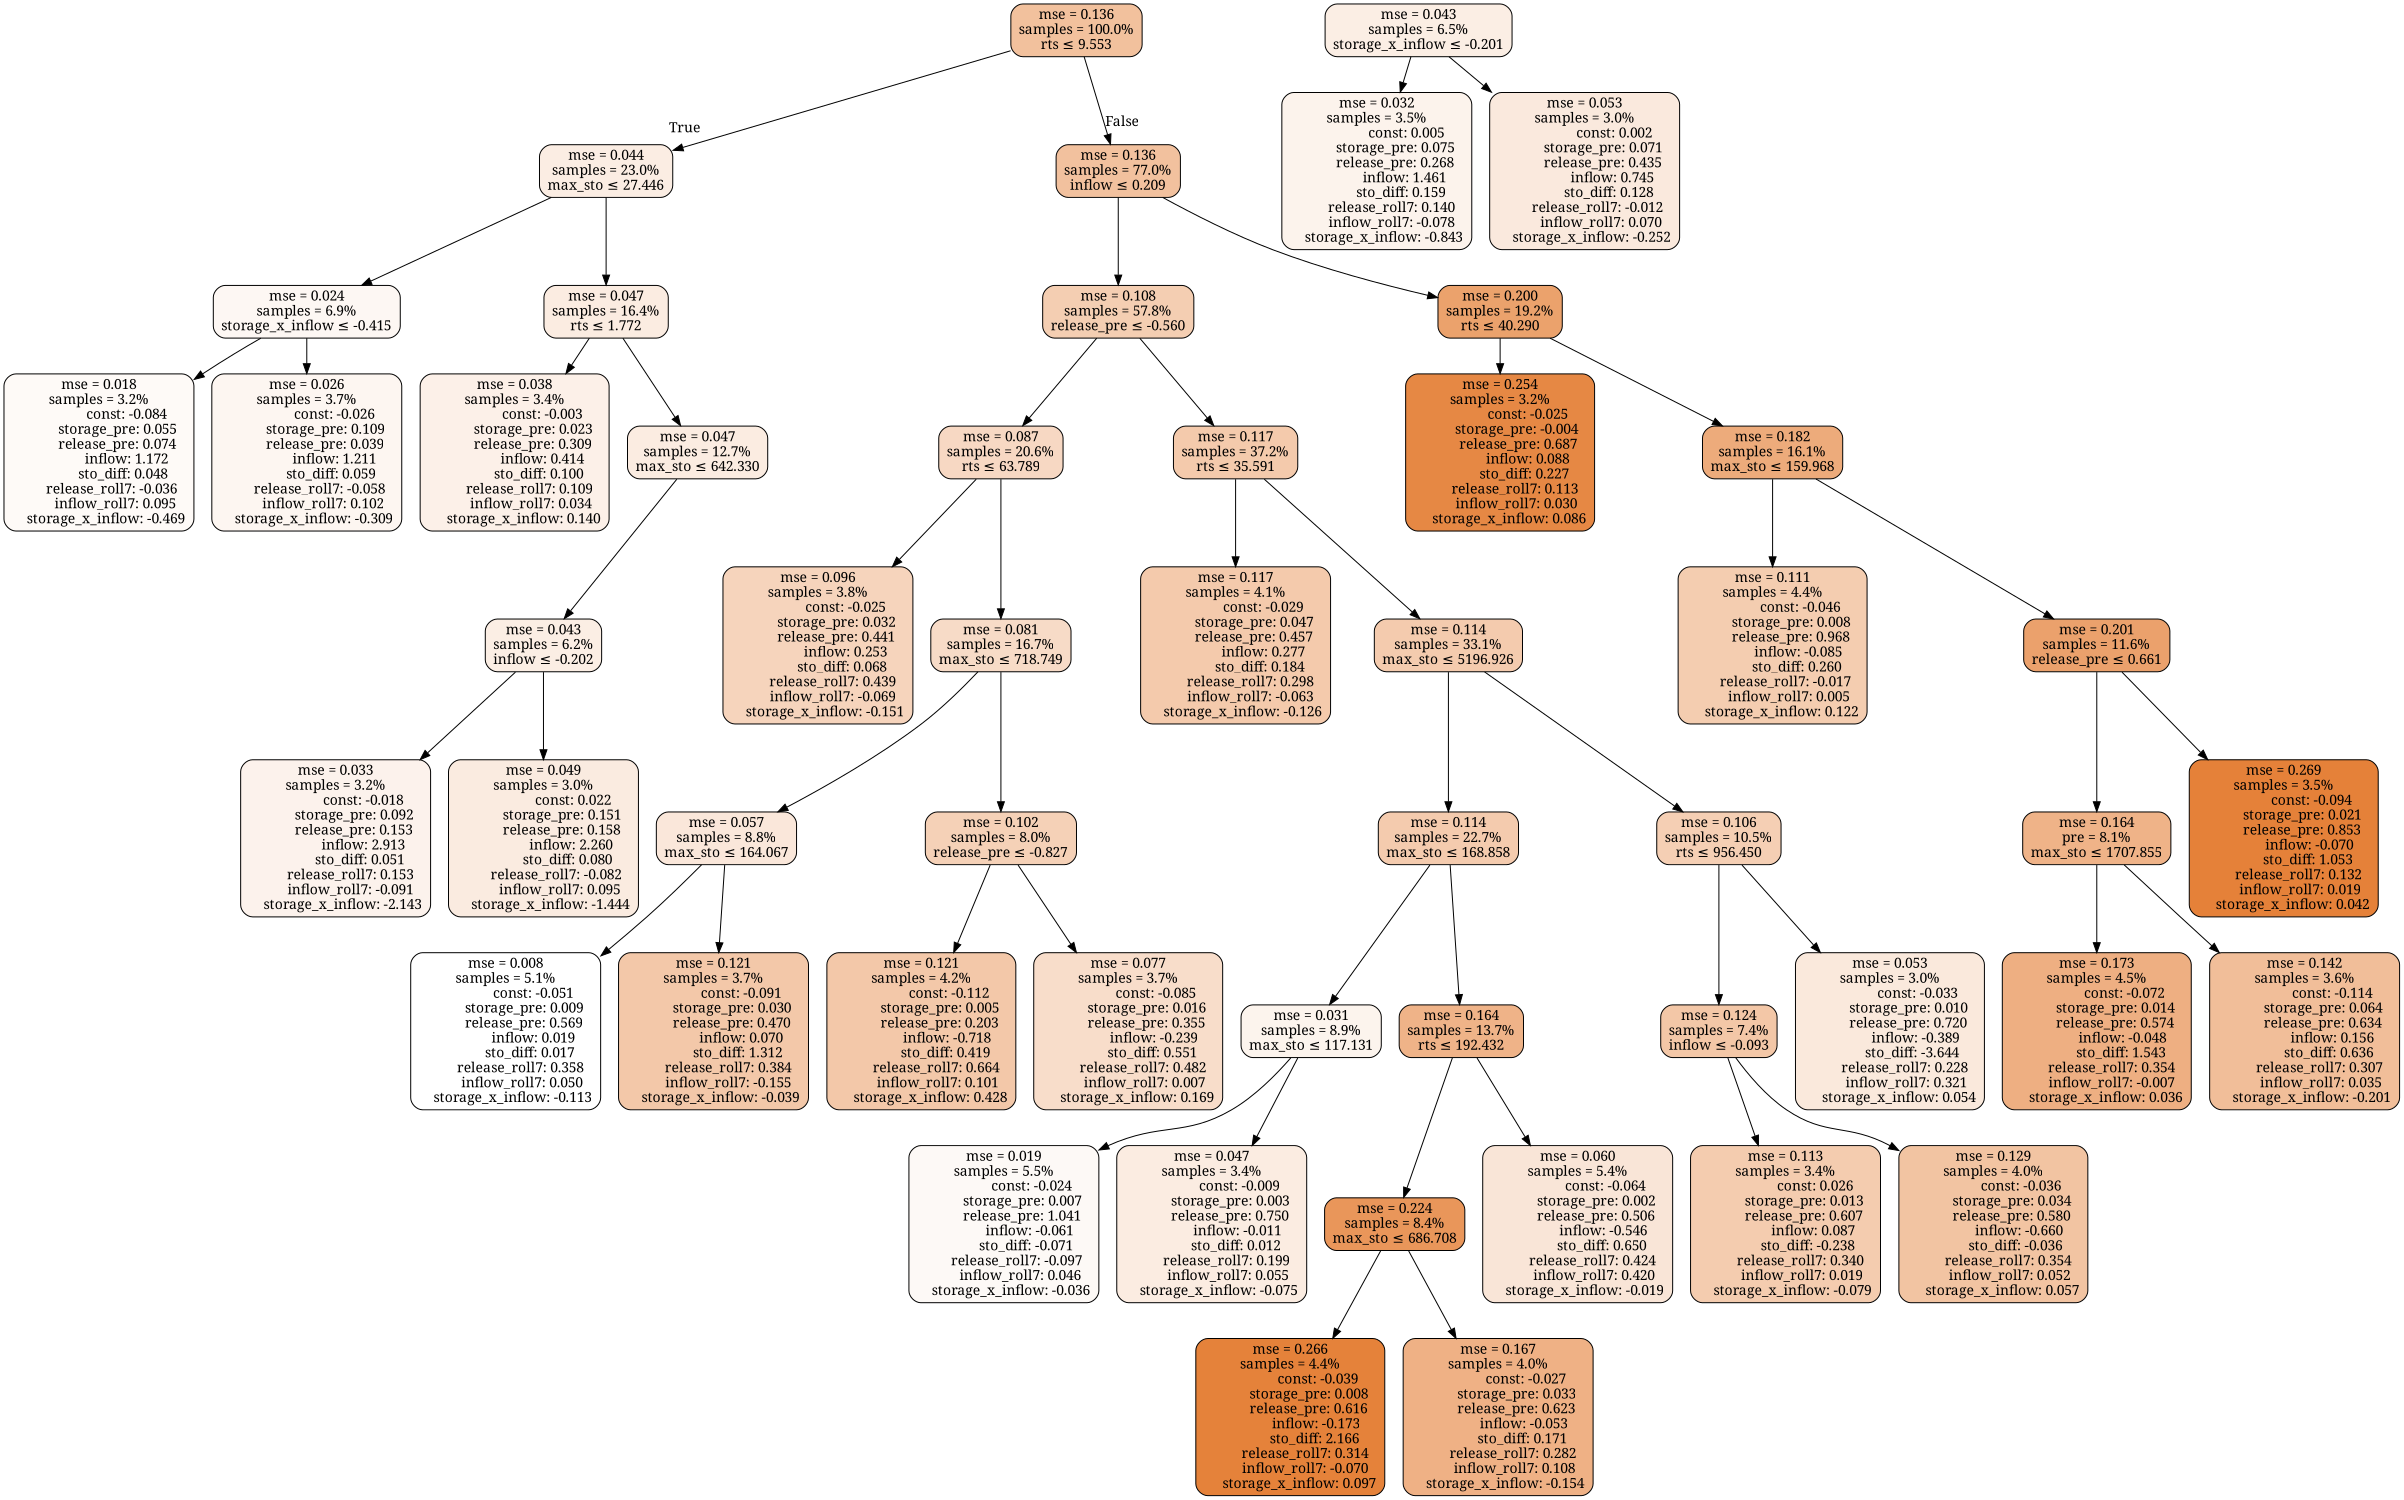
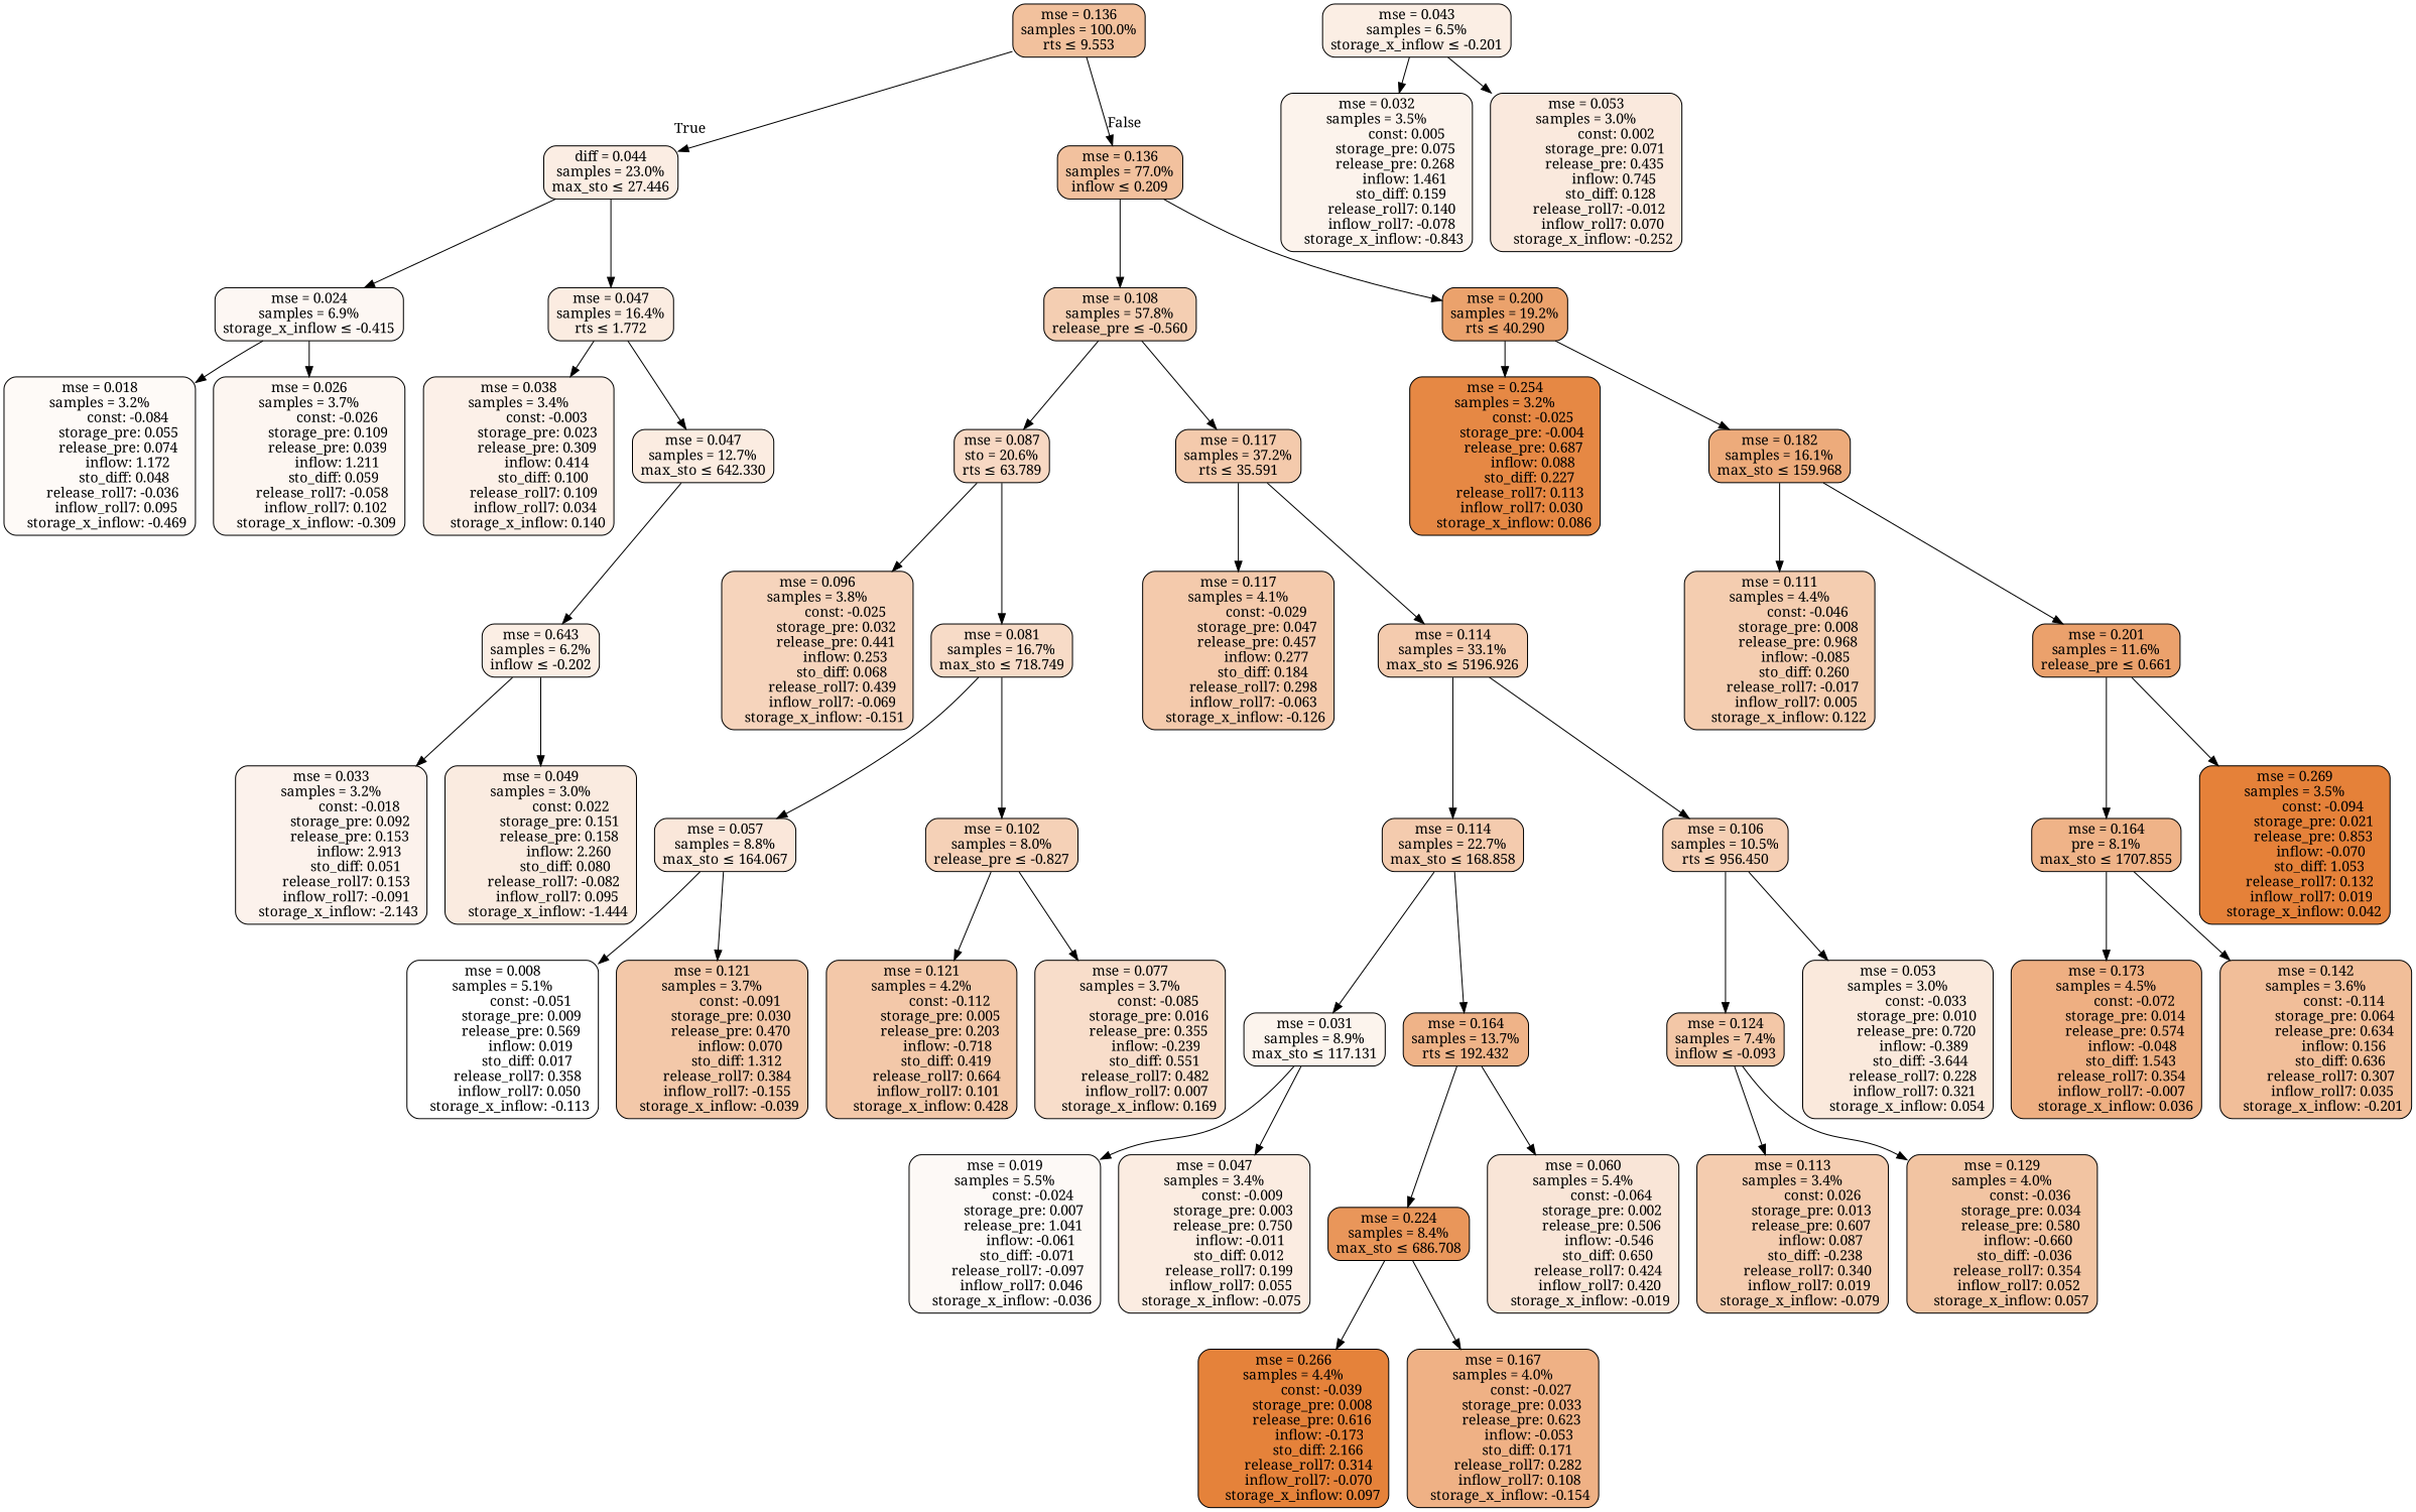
  digraph {
    fontname="Noto Serif"
    node [color=black fillcolor="#fbece1" fontname="Noto Serif" shape=rectangle style="filled, rounded"]
    edge [fontname="Noto Serif"]
    n1 [fillcolor="#f2c19d" label="mse = 0.136\nsamples = 100.0%\nrts &le; 9.553"]
-   n2 [fillcolor="#fbede3" label="mse = 0.044\nsamples = 23.0%\nmax_sto &le; 27.446"]
+   n2 [fillcolor="#fbede3" label="diff = 0.044\nsamples = 23.0%\nmax_sto &le; 27.446"]
    n3 [fillcolor="#f2c19e" label="mse = 0.136\nsamples = 77.0%\ninflow &le; 0.209"]
    n4 [fillcolor="#fdf7f3" label="mse = 0.024\nsamples = 6.9%\nstorage_x_inflow &le; -0.415"]
    n5 [label="mse = 0.047\nsamples = 16.4%\nrts &le; 1.772"]
    n6 [fillcolor="#f4ceb2" label="mse = 0.108\nsamples = 57.8%\nrelease_pre &le; -0.560"]
    n7 [fillcolor="#eba26c" label="mse = 0.200\nsamples = 19.2%\nrts &le; 40.290"]
    n8 [fillcolor="#fefaf7" label="mse = 0.018\nsamples = 3.2%\n               const: -0.084\n          storage_pre: 0.055\n          release_pre: 0.074\n               inflow: 1.172\n             sto_diff: 0.048\n       release_roll7: -0.036\n         inflow_roll7: 0.095\n    storage_x_inflow: -0.469"]
    n9 [fillcolor="#fdf6f1" label="mse = 0.026\nsamples = 3.7%\n               const: -0.026\n          storage_pre: 0.109\n          release_pre: 0.039\n               inflow: 1.211\n             sto_diff: 0.059\n       release_roll7: -0.058\n         inflow_roll7: 0.102\n    storage_x_inflow: -0.309"]
    n10 [fillcolor="#fcf0e8" label="mse = 0.038\nsamples = 3.4%\n               const: -0.003\n          storage_pre: 0.023\n          release_pre: 0.309\n               inflow: 0.414\n             sto_diff: 0.100\n        release_roll7: 0.109\n         inflow_roll7: 0.034\n     storage_x_inflow: 0.140"]
    n11 [label="mse = 0.047\nsamples = 12.7%\nmax_sto &le; 642.330"]
-   n12 [fillcolor="#fbeee4" label="mse = 0.043\nsamples = 6.2%\ninflow &le; -0.202"]
+   n12 [fillcolor="#fbeee4" label="mse = 0.643\nsamples = 6.2%\ninflow &le; -0.202"]
    n13 [fillcolor="#fcf2ec" label="mse = 0.033\nsamples = 3.2%\n               const: -0.018\n          storage_pre: 0.092\n          release_pre: 0.153\n               inflow: 2.913\n             sto_diff: 0.051\n        release_roll7: 0.153\n        inflow_roll7: -0.091\n    storage_x_inflow: -2.143"]
    n14 [fillcolor="#faebe0" label="mse = 0.049\nsamples = 3.0%\n                const: 0.022\n          storage_pre: 0.151\n          release_pre: 0.158\n               inflow: 2.260\n             sto_diff: 0.080\n       release_roll7: -0.082\n         inflow_roll7: 0.095\n    storage_x_inflow: -1.444"]
    n15 [fillcolor="#fbeee4" label="mse = 0.043\nsamples = 6.5%\nstorage_x_inflow &le; -0.201"]
    n16 [fillcolor="#fcf3ec" label="mse = 0.032\nsamples = 3.5%\n                const: 0.005\n          storage_pre: 0.075\n          release_pre: 0.268\n               inflow: 1.461\n             sto_diff: 0.159\n        release_roll7: 0.140\n        inflow_roll7: -0.078\n    storage_x_inflow: -0.843"]
    n17 [fillcolor="#fae9dd" label="mse = 0.053\nsamples = 3.0%\n                const: 0.002\n          storage_pre: 0.071\n          release_pre: 0.435\n               inflow: 0.745\n             sto_diff: 0.128\n       release_roll7: -0.012\n         inflow_roll7: 0.070\n    storage_x_inflow: -0.252"]
-   n18 [fillcolor="#f7d8c3" label="mse = 0.087\nsamples = 20.6%\nrts &le; 63.789"]
+   n18 [fillcolor="#f7d8c3" label="mse = 0.087\nsto = 20.6%\nrts &le; 63.789"]
    n19 [fillcolor="#f4caac" label="mse = 0.117\nsamples = 37.2%\nrts &le; 35.591"]
    n20 [fillcolor="#e68844" label="mse = 0.254\nsamples = 3.2%\n               const: -0.025\n         storage_pre: -0.004\n          release_pre: 0.687\n               inflow: 0.088\n             sto_diff: 0.227\n        release_roll7: 0.113\n         inflow_roll7: 0.030\n     storage_x_inflow: 0.086"]
    n21 [fillcolor="#edab7b" label="mse = 0.182\nsamples = 16.1%\nmax_sto &le; 159.968"]
    n22 [fillcolor="#f6d4bc" label="mse = 0.096\nsamples = 3.8%\n               const: -0.025\n          storage_pre: 0.032\n          release_pre: 0.441\n               inflow: 0.253\n             sto_diff: 0.068\n        release_roll7: 0.439\n        inflow_roll7: -0.069\n    storage_x_inflow: -0.151"]
    n23 [fillcolor="#f7dbc7" label="mse = 0.081\nsamples = 16.7%\nmax_sto &le; 718.749"]
    n24 [fillcolor="#f4caac" label="mse = 0.117\nsamples = 4.1%\n               const: -0.029\n          storage_pre: 0.047\n          release_pre: 0.457\n               inflow: 0.277\n             sto_diff: 0.184\n        release_roll7: 0.298\n        inflow_roll7: -0.063\n    storage_x_inflow: -0.126"]
    n25 [fillcolor="#f4cbae" label="mse = 0.114\nsamples = 33.1%\nmax_sto &le; 5196.926"]
    n26 [fillcolor="#fae7da" label="mse = 0.057\nsamples = 8.8%\nmax_sto &le; 164.067"]
    n27 [fillcolor="#f5d1b7" label="mse = 0.102\nsamples = 8.0%\nrelease_pre &le; -0.827"]
    n28 [fillcolor="#ffffff" label="mse = 0.008\nsamples = 5.1%\n               const: -0.051\n          storage_pre: 0.009\n          release_pre: 0.569\n               inflow: 0.019\n             sto_diff: 0.017\n        release_roll7: 0.358\n         inflow_roll7: 0.050\n    storage_x_inflow: -0.113"]
    n29 [fillcolor="#f3c8a9" label="mse = 0.121\nsamples = 3.7%\n               const: -0.091\n          storage_pre: 0.030\n          release_pre: 0.470\n               inflow: 0.070\n             sto_diff: 1.312\n        release_roll7: 0.384\n        inflow_roll7: -0.155\n    storage_x_inflow: -0.039"]
    n30 [fillcolor="#f3c8a9" label="mse = 0.121\nsamples = 4.2%\n               const: -0.112\n          storage_pre: 0.005\n          release_pre: 0.203\n              inflow: -0.718\n             sto_diff: 0.419\n        release_roll7: 0.664\n         inflow_roll7: 0.101\n     storage_x_inflow: 0.428"]
    n31 [fillcolor="#f8ddca" label="mse = 0.077\nsamples = 3.7%\n               const: -0.085\n          storage_pre: 0.016\n          release_pre: 0.355\n              inflow: -0.239\n             sto_diff: 0.551\n        release_roll7: 0.482\n         inflow_roll7: 0.007\n     storage_x_inflow: 0.169"]
    n32 [fillcolor="#f4cbae" label="mse = 0.114\nsamples = 22.7%\nmax_sto &le; 168.858"]
    n33 [fillcolor="#f5cfb4" label="mse = 0.106\nsamples = 10.5%\nrts &le; 956.450"]
    n34 [fillcolor="#fcf4ed" label="mse = 0.031\nsamples = 8.9%\nmax_sto &le; 117.131"]
    n35 [fillcolor="#efb388" label="mse = 0.164\nsamples = 13.7%\nrts &le; 192.432"]
    n36 [fillcolor="#f3c7a7" label="mse = 0.124\nsamples = 7.4%\ninflow &le; -0.093"]
    n37 [fillcolor="#fae9dc" label="mse = 0.053\nsamples = 3.0%\n               const: -0.033\n          storage_pre: 0.010\n          release_pre: 0.720\n              inflow: -0.389\n            sto_diff: -3.644\n        release_roll7: 0.228\n         inflow_roll7: 0.321\n     storage_x_inflow: 0.054"]
    n38 [fillcolor="#fdf9f6" label="mse = 0.019\nsamples = 5.5%\n               const: -0.024\n          storage_pre: 0.007\n          release_pre: 1.041\n              inflow: -0.061\n            sto_diff: -0.071\n       release_roll7: -0.097\n         inflow_roll7: 0.046\n    storage_x_inflow: -0.036"]
    n39 [label="mse = 0.047\nsamples = 3.4%\n               const: -0.009\n          storage_pre: 0.003\n          release_pre: 0.750\n              inflow: -0.011\n             sto_diff: 0.012\n        release_roll7: 0.199\n         inflow_roll7: 0.055\n    storage_x_inflow: -0.075"]
    n40 [fillcolor="#e9965a" label="mse = 0.224\nsamples = 8.4%\nmax_sto &le; 686.708"]
    n41 [fillcolor="#f9e5d7" label="mse = 0.060\nsamples = 5.4%\n               const: -0.064\n          storage_pre: 0.002\n          release_pre: 0.506\n              inflow: -0.546\n             sto_diff: 0.650\n        release_roll7: 0.424\n         inflow_roll7: 0.420\n    storage_x_inflow: -0.019"]
    n42 [fillcolor="#e5823a" label="mse = 0.266\nsamples = 4.4%\n               const: -0.039\n          storage_pre: 0.008\n          release_pre: 0.616\n              inflow: -0.173\n             sto_diff: 2.166\n        release_roll7: 0.314\n        inflow_roll7: -0.070\n     storage_x_inflow: 0.097"]
    n43 [fillcolor="#efb185" label="mse = 0.167\nsamples = 4.0%\n               const: -0.027\n          storage_pre: 0.033\n          release_pre: 0.623\n              inflow: -0.053\n             sto_diff: 0.171\n        release_roll7: 0.282\n         inflow_roll7: 0.108\n    storage_x_inflow: -0.154"]
    n44 [fillcolor="#f4ccaf" label="mse = 0.113\nsamples = 3.4%\n                const: 0.026\n          storage_pre: 0.013\n          release_pre: 0.607\n               inflow: 0.087\n            sto_diff: -0.238\n        release_roll7: 0.340\n         inflow_roll7: 0.019\n    storage_x_inflow: -0.079"]
    n45 [fillcolor="#f2c4a2" label="mse = 0.129\nsamples = 4.0%\n               const: -0.036\n          storage_pre: 0.034\n          release_pre: 0.580\n              inflow: -0.660\n            sto_diff: -0.036\n        release_roll7: 0.354\n         inflow_roll7: 0.052\n     storage_x_inflow: 0.057"]
    n46 [fillcolor="#f4cdb0" label="mse = 0.111\nsamples = 4.4%\n               const: -0.046\n          storage_pre: 0.008\n          release_pre: 0.968\n              inflow: -0.085\n             sto_diff: 0.260\n       release_roll7: -0.017\n         inflow_roll7: 0.005\n     storage_x_inflow: 0.122"]
    n47 [fillcolor="#eba16c" label="mse = 0.201\nsamples = 11.6%\nrelease_pre &le; 0.661"]
    n48 [fillcolor="#efb388" label="mse = 0.164\npre = 8.1%\nmax_sto &le; 1707.855"]
    n49 [fillcolor="#e58139" label="mse = 0.269\nsamples = 3.5%\n               const: -0.094\n          storage_pre: 0.021\n          release_pre: 0.853\n              inflow: -0.070\n             sto_diff: 1.053\n        release_roll7: 0.132\n         inflow_roll7: 0.019\n     storage_x_inflow: 0.042"]
    n50 [fillcolor="#eeaf82" label="mse = 0.173\nsamples = 4.5%\n               const: -0.072\n          storage_pre: 0.014\n          release_pre: 0.574\n              inflow: -0.048\n             sto_diff: 1.543\n        release_roll7: 0.354\n        inflow_roll7: -0.007\n     storage_x_inflow: 0.036"]
    n51 [fillcolor="#f1be99" label="mse = 0.142\nsamples = 3.6%\n               const: -0.114\n          storage_pre: 0.064\n          release_pre: 0.634\n               inflow: 0.156\n             sto_diff: 0.636\n        release_roll7: 0.307\n         inflow_roll7: 0.035\n    storage_x_inflow: -0.201"]
    n1 -> n2 [headlabel=True labelangle=45 labeldistance=2.5]
    n1 -> n3 [headlabel=False labelangle=-45 labeldistance=2.5]
    n2 -> n4
    n2 -> n5
    n3 -> n6
    n3 -> n7
    n4 -> n8
    n4 -> n9
    n5 -> n10
    n5 -> n11
    n6 -> n18
    n6 -> n19
    n7 -> n20
    n7 -> n21
    n11 -> n12
    n12 -> n13
    n12 -> n14
    n15 -> n16
    n15 -> n17
    n18 -> n22
    n18 -> n23
    n19 -> n24
    n19 -> n25
    n21 -> n46
    n21 -> n47
    n23 -> n26
    n23 -> n27
    n25 -> n32
    n25 -> n33
    n26 -> n28
    n26 -> n29
    n27 -> n30
    n27 -> n31
    n32 -> n34
    n32 -> n35
    n33 -> n36
    n33 -> n37
    n34 -> n38
    n34 -> n39
    n35 -> n40
    n35 -> n41
    n36 -> n44
    n36 -> n45
    n40 -> n42
    n40 -> n43
    n47 -> n48
    n47 -> n49
    n48 -> n50
    n48 -> n51
  }
